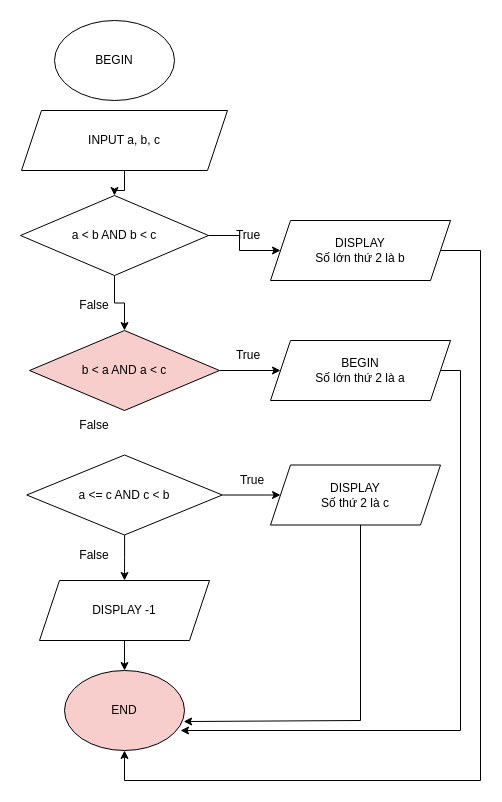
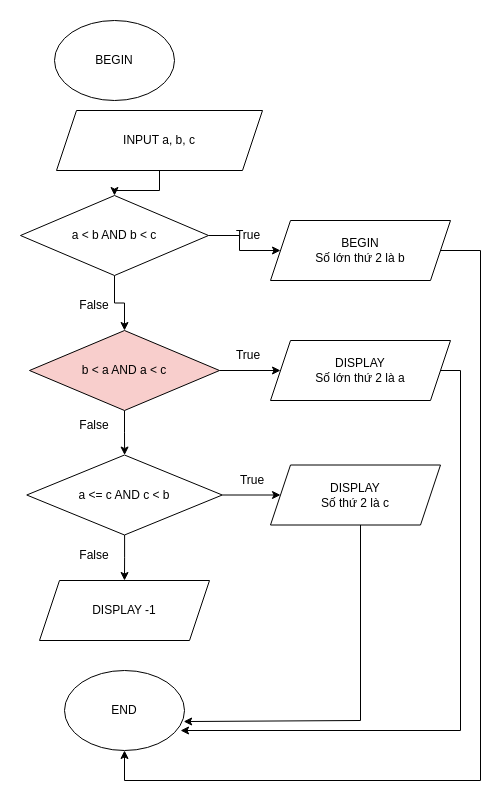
  <mxCell id="0" />
  <mxCell id="1" parent="0" />
  <mxCell id="2" value="BEGIN" style="ellipse;whiteSpace=wrap;html=1;" vertex="1" parent="1"><mxGeometry x="54" y="20" width="120" height="80" as="geometry" /></mxCell>
  <mxCell id="3" value="" style="edgeStyle=orthogonalEdgeStyle;rounded=0;orthogonalLoop=1;jettySize=auto;html=1;" edge="1" parent="1" source="4" target="7"><mxGeometry relative="1" as="geometry" /></mxCell>
- <mxCell id="4" value="INPUT a, b, c" style="shape=parallelogram;perimeter=parallelogramPerimeter;whiteSpace=wrap;html=1;fixedSize=1;" vertex="1" parent="1"><mxGeometry x="21" y="110" width="206" height="60" as="geometry" /></mxCell>
+ <mxCell id="4" value="INPUT a, b, c" style="shape=parallelogram;perimeter=parallelogramPerimeter;whiteSpace=wrap;html=1;fixedSize=1;" vertex="1" parent="1"><mxGeometry x="56" y="110" width="206" height="60" as="geometry" /></mxCell>
  <mxCell id="5" value="" style="edgeStyle=orthogonalEdgeStyle;rounded=0;orthogonalLoop=1;jettySize=auto;html=1;" edge="1" parent="1" source="7" target="9"><mxGeometry relative="1" as="geometry" /></mxCell>
  <mxCell id="6" value="" style="edgeStyle=orthogonalEdgeStyle;rounded=0;orthogonalLoop=1;jettySize=auto;html=1;" edge="1" parent="1" source="7" target="12"><mxGeometry relative="1" as="geometry" /></mxCell>
  <mxCell id="7" value="a &amp;lt; b AND b &amp;lt; c" style="rhombus;whiteSpace=wrap;html=1;" vertex="1" parent="1"><mxGeometry x="20" y="195" width="188" height="80" as="geometry" /></mxCell>
  <mxCell id="8" style="edgeStyle=orthogonalEdgeStyle;rounded=0;orthogonalLoop=1;jettySize=auto;html=1;" edge="1" parent="1" source="9"><mxGeometry relative="1" as="geometry"><mxPoint x="124" y="750" as="targetPoint" /><Array as="points"><mxPoint x="480" y="250" /><mxPoint x="480" y="780" /><mxPoint x="124" y="780" /><mxPoint x="124" y="750" /></Array></mxGeometry></mxCell>
- <mxCell id="9" value="DISPLAY&lt;br&gt;Số lớn thứ 2 là b" style="shape=parallelogram;perimeter=parallelogramPerimeter;whiteSpace=wrap;html=1;fixedSize=1;" vertex="1" parent="1"><mxGeometry x="270" y="220" width="180" height="60" as="geometry" /></mxCell>
+ <mxCell id="9" value="BEGIN&lt;br&gt;Số lớn thứ 2 là b" style="shape=parallelogram;perimeter=parallelogramPerimeter;whiteSpace=wrap;html=1;fixedSize=1;" vertex="1" parent="1"><mxGeometry x="270" y="220" width="180" height="60" as="geometry" /></mxCell>
  <mxCell id="10" value="" style="edgeStyle=orthogonalEdgeStyle;rounded=0;orthogonalLoop=1;jettySize=auto;html=1;" edge="1" parent="1" source="12" target="14"><mxGeometry relative="1" as="geometry" /></mxCell>
+ <mxCell id="11" value="" style="edgeStyle=orthogonalEdgeStyle;rounded=0;orthogonalLoop=1;jettySize=auto;html=1;" edge="1" parent="1" source="12" target="17"><mxGeometry relative="1" as="geometry" /></mxCell>
  <mxCell id="12" value="b &amp;lt; a AND a &amp;lt; c" style="rhombus;whiteSpace=wrap;html=1;fillColor=#f8cecc;" vertex="1" parent="1"><mxGeometry x="29" y="330" width="190" height="80" as="geometry" /></mxCell>
  <mxCell id="13" style="edgeStyle=orthogonalEdgeStyle;rounded=0;orthogonalLoop=1;jettySize=auto;html=1;entryX=0.967;entryY=0.75;entryDx=0;entryDy=0;entryPerimeter=0;" edge="1" parent="1" source="14" target="22"><mxGeometry relative="1" as="geometry"><mxPoint x="470" y="730" as="targetPoint" /><Array as="points"><mxPoint x="460" y="370" /><mxPoint x="460" y="730" /></Array></mxGeometry></mxCell>
- <mxCell id="14" value="BEGIN&lt;br&gt;Số lớn thứ 2 là a" style="shape=parallelogram;perimeter=parallelogramPerimeter;whiteSpace=wrap;html=1;fixedSize=1;" vertex="1" parent="1"><mxGeometry x="270" y="340" width="180" height="60" as="geometry" /></mxCell>
+ <mxCell id="14" value="DISPLAY&lt;br&gt;Số lớn thứ 2 là a" style="shape=parallelogram;perimeter=parallelogramPerimeter;whiteSpace=wrap;html=1;fixedSize=1;" vertex="1" parent="1"><mxGeometry x="270" y="340" width="180" height="60" as="geometry" /></mxCell>
  <mxCell id="15" value="" style="edgeStyle=orthogonalEdgeStyle;rounded=0;orthogonalLoop=1;jettySize=auto;html=1;" edge="1" parent="1" source="17" target="19"><mxGeometry relative="1" as="geometry" /></mxCell>
  <mxCell id="16" value="" style="edgeStyle=orthogonalEdgeStyle;rounded=0;orthogonalLoop=1;jettySize=auto;html=1;" edge="1" parent="1" source="17"><mxGeometry relative="1" as="geometry"><mxPoint x="124" y="580" as="targetPoint" /></mxGeometry></mxCell>
  <mxCell id="17" value="a &amp;lt;= c AND c &amp;lt; b" style="rhombus;whiteSpace=wrap;html=1;" vertex="1" parent="1"><mxGeometry x="26.25" y="454.5" width="195.5" height="80" as="geometry" /></mxCell>
  <mxCell id="18" style="edgeStyle=orthogonalEdgeStyle;rounded=0;orthogonalLoop=1;jettySize=auto;html=1;entryX=0.993;entryY=0.638;entryDx=0;entryDy=0;entryPerimeter=0;" edge="1" parent="1" source="19" target="22"><mxGeometry relative="1" as="geometry"><mxPoint x="355" y="720" as="targetPoint" /><Array as="points"><mxPoint x="360" y="720" /></Array></mxGeometry></mxCell>
  <mxCell id="19" value="DISPLAY&lt;br&gt;Số thứ 2 là c" style="shape=parallelogram;perimeter=parallelogramPerimeter;whiteSpace=wrap;html=1;fixedSize=1;" vertex="1" parent="1"><mxGeometry x="270" y="464.5" width="170" height="60" as="geometry" /></mxCell>
- <mxCell id="20" value="" style="edgeStyle=orthogonalEdgeStyle;rounded=0;orthogonalLoop=1;jettySize=auto;html=1;" edge="1" parent="1" source="21" target="22"><mxGeometry relative="1" as="geometry" /></mxCell>
  <mxCell id="21" value="DISPLAY -1" style="shape=parallelogram;perimeter=parallelogramPerimeter;whiteSpace=wrap;html=1;fixedSize=1;" vertex="1" parent="1"><mxGeometry x="39" y="580" width="170" height="60" as="geometry" /></mxCell>
- <mxCell id="22" value="END" style="ellipse;whiteSpace=wrap;html=1;fillColor=#f8cecc;" vertex="1" parent="1"><mxGeometry x="64" y="670" width="120" height="80" as="geometry" /></mxCell>
+ <mxCell id="22" value="END" style="ellipse;whiteSpace=wrap;html=1;" vertex="1" parent="1"><mxGeometry x="64" y="670" width="120" height="80" as="geometry" /></mxCell>
  <mxCell id="23" value="True" style="text;html=1;strokeColor=none;fillColor=none;align=center;verticalAlign=middle;whiteSpace=wrap;rounded=0;" vertex="1" parent="1"><mxGeometry x="218" y="220" width="60" height="30" as="geometry" /></mxCell>
  <mxCell id="24" value="False" style="text;html=1;strokeColor=none;fillColor=none;align=center;verticalAlign=middle;whiteSpace=wrap;rounded=0;" vertex="1" parent="1"><mxGeometry x="64" y="290" width="60" height="30" as="geometry" /></mxCell>
  <mxCell id="25" value="True" style="text;html=1;strokeColor=none;fillColor=none;align=center;verticalAlign=middle;whiteSpace=wrap;rounded=0;" vertex="1" parent="1"><mxGeometry x="218" y="340" width="60" height="30" as="geometry" /></mxCell>
  <mxCell id="26" value="False" style="text;html=1;strokeColor=none;fillColor=none;align=center;verticalAlign=middle;whiteSpace=wrap;rounded=0;" vertex="1" parent="1"><mxGeometry x="64" y="410" width="60" height="30" as="geometry" /></mxCell>
  <mxCell id="27" value="True" style="text;html=1;strokeColor=none;fillColor=none;align=center;verticalAlign=middle;whiteSpace=wrap;rounded=0;" vertex="1" parent="1"><mxGeometry x="221.75" y="464.5" width="60" height="30" as="geometry" /></mxCell>
  <mxCell id="28" value="False" style="text;html=1;strokeColor=none;fillColor=none;align=center;verticalAlign=middle;whiteSpace=wrap;rounded=0;" vertex="1" parent="1"><mxGeometry x="64" y="540" width="60" height="30" as="geometry" /></mxCell>
